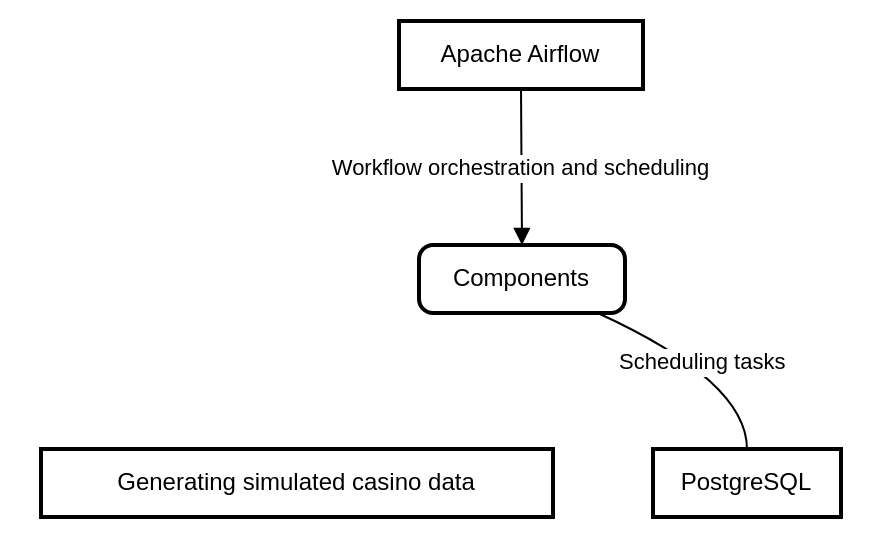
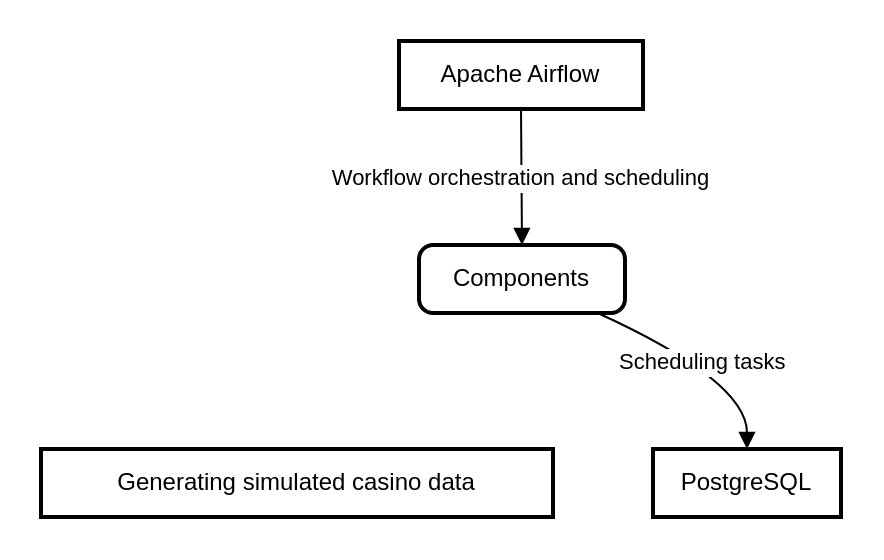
  <mxCell id="0" />
  <mxCell id="1" parent="0" />
- <mxCell id="2" value="Apache Airflow" style="whiteSpace=wrap;strokeWidth=2;" vertex="1" parent="1"><mxGeometry x="199" y="10" width="122" height="34" as="geometry" /></mxCell>
+ <mxCell id="2" value="Apache Airflow" style="whiteSpace=wrap;strokeWidth=2;" vertex="1" parent="1"><mxGeometry x="199" width="122" height="34" as="geometry" y="20" /></mxCell>
  <mxCell id="3" value="Components" style="rounded=1;absoluteArcSize=1;arcSize=14;whiteSpace=wrap;strokeWidth=2;" vertex="1" parent="1"><mxGeometry x="209" y="122" width="103" height="34" as="geometry" /></mxCell>
  <mxCell id="4" value="Generating simulated casino data" style="whiteSpace=wrap;strokeWidth=2;" vertex="1" parent="1"><mxGeometry y="224" width="256" height="34" as="geometry" x="20" /></mxCell>
  <mxCell id="5" value="PostgreSQL" style="whiteSpace=wrap;strokeWidth=2;" vertex="1" parent="1"><mxGeometry x="326" y="224" width="94" height="34" as="geometry" /></mxCell>
  <mxCell id="6" value="Workflow orchestration and scheduling" style="curved=1;startArrow=none;endArrow=block;exitX=0.5;exitY=0.99;entryX=0.5;entryY=0;" edge="1" parent="1" source="2" target="3"><mxGeometry relative="1" as="geometry"><Array as="points" /></mxGeometry></mxCell>
- <mxCell id="7" value="Scheduling tasks" style="curved=1;startArrow=none;endArrow=none;exitX=0.86;exitY=0.99;entryX=0.5;entryY=0;" edge="1" parent="1" source="3" target="5"><mxGeometry relative="1" as="geometry"><Array as="points"><mxPoint x="373" y="190" /></Array></mxGeometry></mxCell>
+ <mxCell id="7" value="Scheduling tasks" style="curved=1;startArrow=none;endArrow=block;exitX=0.86;exitY=0.99;entryX=0.5;entryY=0;" edge="1" parent="1" source="3" target="5"><mxGeometry relative="1" as="geometry"><Array as="points"><mxPoint x="373" y="190" /></Array></mxGeometry></mxCell>
